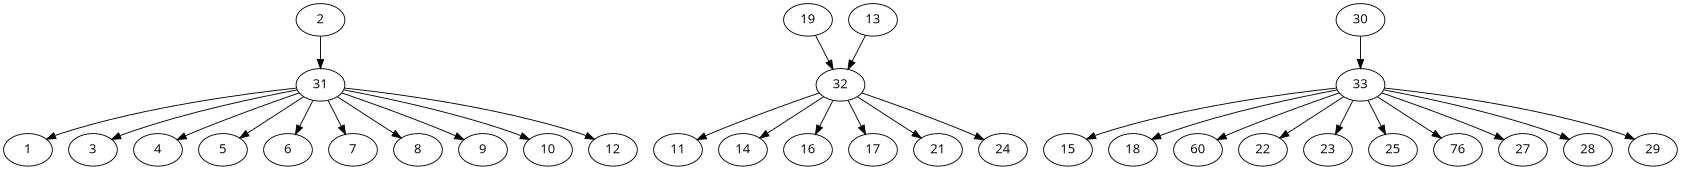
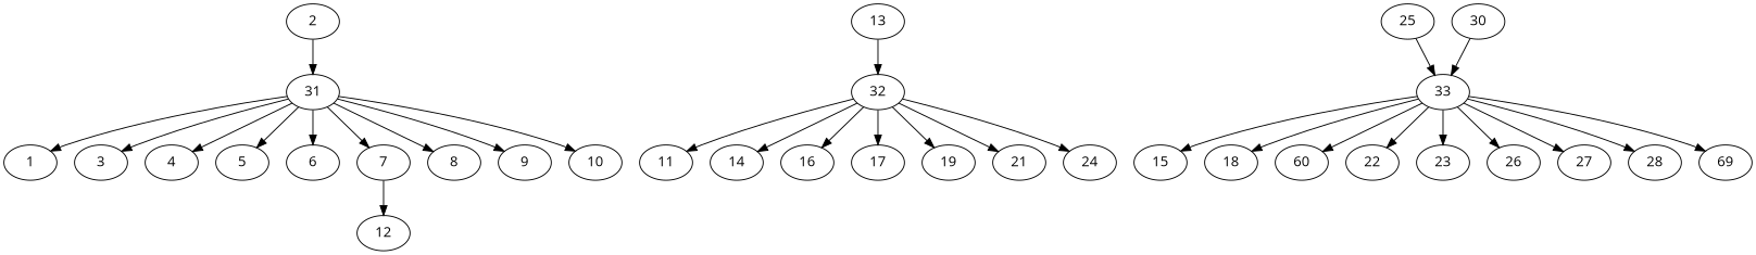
  digraph {
    fontname="Open Sans"
    node [fontname="Open Sans"]
    edge [fontname="Open Sans"]
    31
    1
    3
    4
    5
    6
    7
    8
    9
    10
    12
    2
    32
    11
    14
    16
    17
    19
    21
    24
    13
    33
    15
    18
    n25 [label=60]
    22
    23
    25
-   26 [label=76]
+   26
    27
    28
-   29
+   29 [label=69]
    30
    31 -> 1
    31 -> 3
    31 -> 4
    31 -> 5
    31 -> 6
    31 -> 7
    31 -> 8
    31 -> 9
    31 -> 10
-   31 -> 12
+   7 -> 12
    2 -> 31
    32 -> 11
    32 -> 14
    32 -> 16
    32 -> 17
-   19 -> 32
+   32 -> 19
    32 -> 21
    32 -> 24
    13 -> 32
    33 -> 15
    33 -> 18
    33 -> n25
    33 -> 22
    33 -> 23
-   33 -> 25
+   25 -> 33
    33 -> 26
    33 -> 27
    33 -> 28
    33 -> 29
    30 -> 33
  }
